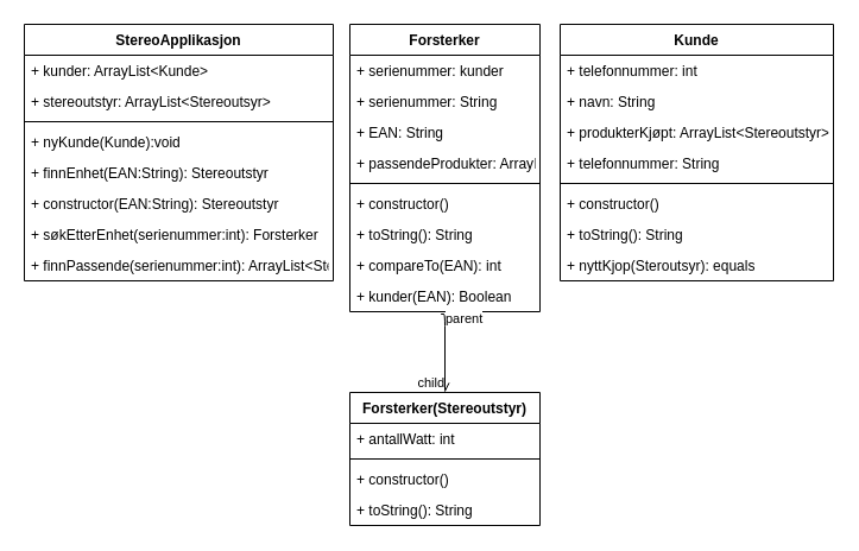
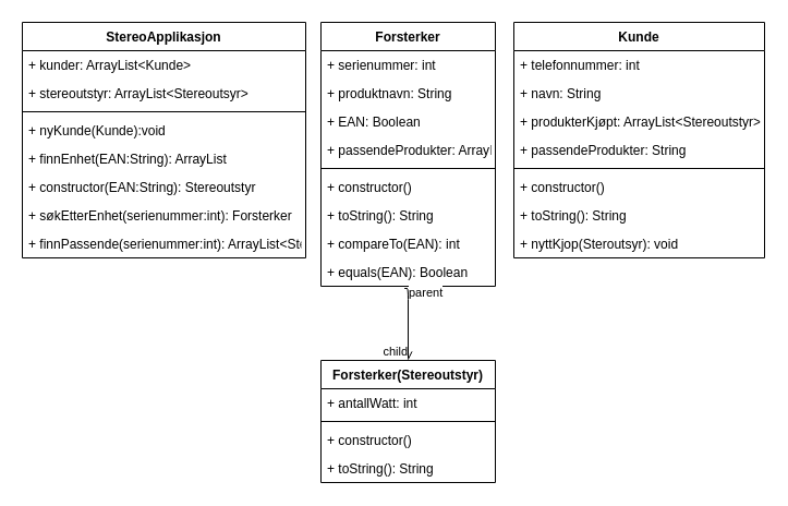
  <mxCell id="0" />
  <mxCell id="1" parent="0" />
  <mxCell id="2" value="Forsterker" style="swimlane;fontStyle=1;align=center;verticalAlign=top;childLayout=stackLayout;horizontal=1;startSize=26;horizontalStack=0;resizeParent=1;resizeParentMax=0;resizeLast=0;collapsible=1;marginBottom=0;" vertex="1" parent="1"><mxGeometry x="294" y="20" width="160" height="242" as="geometry" /></mxCell>
- <mxCell id="3" value="+ serienummer: kunder" style="text;strokeColor=none;fillColor=none;align=left;verticalAlign=top;spacingLeft=4;spacingRight=4;overflow=hidden;rotatable=0;points=[[0,0.5],[1,0.5]];portConstraint=eastwest;" vertex="1" parent="2"><mxGeometry y="26" width="160" height="26" as="geometry" /></mxCell>
- <mxCell id="4" value="+ serienummer: String" style="text;strokeColor=none;fillColor=none;align=left;verticalAlign=top;spacingLeft=4;spacingRight=4;overflow=hidden;rotatable=0;points=[[0,0.5],[1,0.5]];portConstraint=eastwest;" vertex="1" parent="2"><mxGeometry y="52" width="160" height="26" as="geometry" /></mxCell>
- <mxCell id="5" value="+ EAN: String" style="text;strokeColor=none;fillColor=none;align=left;verticalAlign=top;spacingLeft=4;spacingRight=4;overflow=hidden;rotatable=0;points=[[0,0.5],[1,0.5]];portConstraint=eastwest;" vertex="1" parent="2"><mxGeometry y="78" width="160" height="26" as="geometry" /></mxCell>
+ <mxCell id="3" value="+ serienummer: int" style="text;strokeColor=none;fillColor=none;align=left;verticalAlign=top;spacingLeft=4;spacingRight=4;overflow=hidden;rotatable=0;points=[[0,0.5],[1,0.5]];portConstraint=eastwest;" vertex="1" parent="2"><mxGeometry y="26" width="160" height="26" as="geometry" /></mxCell>
+ <mxCell id="4" value="+ produktnavn: String" style="text;strokeColor=none;fillColor=none;align=left;verticalAlign=top;spacingLeft=4;spacingRight=4;overflow=hidden;rotatable=0;points=[[0,0.5],[1,0.5]];portConstraint=eastwest;" vertex="1" parent="2"><mxGeometry y="52" width="160" height="26" as="geometry" /></mxCell>
+ <mxCell id="5" value="+ EAN: Boolean" style="text;strokeColor=none;fillColor=none;align=left;verticalAlign=top;spacingLeft=4;spacingRight=4;overflow=hidden;rotatable=0;points=[[0,0.5],[1,0.5]];portConstraint=eastwest;" vertex="1" parent="2"><mxGeometry y="78" width="160" height="26" as="geometry" /></mxCell>
  <mxCell id="6" value="+ passendeProdukter: ArrayList&lt;Stereoutstyr&gt;" style="text;strokeColor=none;fillColor=none;align=left;verticalAlign=top;spacingLeft=4;spacingRight=4;overflow=hidden;rotatable=0;points=[[0,0.5],[1,0.5]];portConstraint=eastwest;" vertex="1" parent="2"><mxGeometry y="104" width="160" height="26" as="geometry" /></mxCell>
  <mxCell id="7" value="" style="line;strokeWidth=1;fillColor=none;align=left;verticalAlign=middle;spacingTop=-1;spacingLeft=3;spacingRight=3;rotatable=0;labelPosition=right;points=[];portConstraint=eastwest;" vertex="1" parent="2"><mxGeometry y="130" width="160" height="8" as="geometry" /></mxCell>
  <mxCell id="8" value="+ constructor()" style="text;strokeColor=none;fillColor=none;align=left;verticalAlign=top;spacingLeft=4;spacingRight=4;overflow=hidden;rotatable=0;points=[[0,0.5],[1,0.5]];portConstraint=eastwest;" vertex="1" parent="2"><mxGeometry y="138" width="160" height="26" as="geometry" /></mxCell>
  <mxCell id="9" value="+ toString(): String" style="text;strokeColor=none;fillColor=none;align=left;verticalAlign=top;spacingLeft=4;spacingRight=4;overflow=hidden;rotatable=0;points=[[0,0.5],[1,0.5]];portConstraint=eastwest;" vertex="1" parent="2"><mxGeometry y="164" width="160" height="26" as="geometry" /></mxCell>
  <mxCell id="10" value="+ compareTo(EAN): int" style="text;strokeColor=none;fillColor=none;align=left;verticalAlign=top;spacingLeft=4;spacingRight=4;overflow=hidden;rotatable=0;points=[[0,0.5],[1,0.5]];portConstraint=eastwest;" vertex="1" parent="2"><mxGeometry y="190" width="160" height="26" as="geometry" /></mxCell>
- <mxCell id="11" value="+ kunder(EAN): Boolean" style="text;strokeColor=none;fillColor=none;align=left;verticalAlign=top;spacingLeft=4;spacingRight=4;overflow=hidden;rotatable=0;points=[[0,0.5],[1,0.5]];portConstraint=eastwest;" vertex="1" parent="2"><mxGeometry y="216" width="160" height="26" as="geometry" /></mxCell>
+ <mxCell id="11" value="+ equals(EAN): Boolean" style="text;strokeColor=none;fillColor=none;align=left;verticalAlign=top;spacingLeft=4;spacingRight=4;overflow=hidden;rotatable=0;points=[[0,0.5],[1,0.5]];portConstraint=eastwest;" vertex="1" parent="2"><mxGeometry y="216" width="160" height="26" as="geometry" /></mxCell>
  <mxCell id="12" value="Forsterker(Stereoutstyr)" style="swimlane;fontStyle=1;align=center;verticalAlign=top;childLayout=stackLayout;horizontal=1;startSize=26;horizontalStack=0;resizeParent=1;resizeParentMax=0;resizeLast=0;collapsible=1;marginBottom=0;" vertex="1" parent="1"><mxGeometry x="294" y="330" width="160" height="112" as="geometry" /></mxCell>
  <mxCell id="13" value="+ antallWatt: int" style="text;strokeColor=none;fillColor=none;align=left;verticalAlign=top;spacingLeft=4;spacingRight=4;overflow=hidden;rotatable=0;points=[[0,0.5],[1,0.5]];portConstraint=eastwest;" vertex="1" parent="12"><mxGeometry y="26" width="160" height="26" as="geometry" /></mxCell>
  <mxCell id="14" value="" style="line;strokeWidth=1;fillColor=none;align=left;verticalAlign=middle;spacingTop=-1;spacingLeft=3;spacingRight=3;rotatable=0;labelPosition=right;points=[];portConstraint=eastwest;" vertex="1" parent="12"><mxGeometry y="52" width="160" height="8" as="geometry" /></mxCell>
  <mxCell id="15" value="+ constructor()" style="text;strokeColor=none;fillColor=none;align=left;verticalAlign=top;spacingLeft=4;spacingRight=4;overflow=hidden;rotatable=0;points=[[0,0.5],[1,0.5]];portConstraint=eastwest;" vertex="1" parent="12"><mxGeometry y="60" width="160" height="26" as="geometry" /></mxCell>
  <mxCell id="16" value="+ toString(): String" style="text;strokeColor=none;fillColor=none;align=left;verticalAlign=top;spacingLeft=4;spacingRight=4;overflow=hidden;rotatable=0;points=[[0,0.5],[1,0.5]];portConstraint=eastwest;" vertex="1" parent="12"><mxGeometry y="86" width="160" height="26" as="geometry" /></mxCell>
  <mxCell id="17" value="" style="endArrow=open;html=1;edgeStyle=orthogonalEdgeStyle;exitX=0.494;exitY=1.077;exitDx=0;exitDy=0;exitPerimeter=0;" edge="1" parent="1" source="11" target="12"><mxGeometry relative="1" as="geometry"><mxPoint x="100" y="420" as="sourcePoint" /><mxPoint x="260" y="420" as="targetPoint" /><Array as="points"><mxPoint x="370" y="264" /><mxPoint x="370" y="264" /></Array></mxGeometry></mxCell>
  <mxCell id="18" value="parent" style="edgeLabel;resizable=0;html=1;align=left;verticalAlign=bottom;" connectable="0" vertex="1" parent="17"><mxGeometry x="-1" relative="1" as="geometry"><mxPoint y="12" as="offset" /></mxGeometry></mxCell>
  <mxCell id="19" value="child" style="edgeLabel;resizable=0;html=1;align=right;verticalAlign=bottom;" connectable="0" vertex="1" parent="17"><mxGeometry x="1" relative="1" as="geometry" /></mxCell>
  <mxCell id="20" value="Kunde" style="swimlane;fontStyle=1;align=center;verticalAlign=top;childLayout=stackLayout;horizontal=1;startSize=26;horizontalStack=0;resizeParent=1;resizeParentMax=0;resizeLast=0;collapsible=1;marginBottom=0;" vertex="1" parent="1"><mxGeometry x="471" y="20" width="230" height="216" as="geometry" /></mxCell>
  <mxCell id="21" value="+ telefonnummer: int" style="text;strokeColor=none;fillColor=none;align=left;verticalAlign=top;spacingLeft=4;spacingRight=4;overflow=hidden;rotatable=0;points=[[0,0.5],[1,0.5]];portConstraint=eastwest;" vertex="1" parent="20"><mxGeometry y="26" width="230" height="26" as="geometry" /></mxCell>
  <mxCell id="22" value="+ navn: String" style="text;strokeColor=none;fillColor=none;align=left;verticalAlign=top;spacingLeft=4;spacingRight=4;overflow=hidden;rotatable=0;points=[[0,0.5],[1,0.5]];portConstraint=eastwest;" vertex="1" parent="20"><mxGeometry y="52" width="230" height="26" as="geometry" /></mxCell>
  <mxCell id="23" value="+ produkterKjøpt: ArrayList&lt;Stereoutstyr&gt;" style="text;strokeColor=none;fillColor=none;align=left;verticalAlign=top;spacingLeft=4;spacingRight=4;overflow=hidden;rotatable=0;points=[[0,0.5],[1,0.5]];portConstraint=eastwest;" vertex="1" parent="20"><mxGeometry y="78" width="230" height="26" as="geometry" /></mxCell>
- <mxCell id="24" value="+ telefonnummer: String" style="text;strokeColor=none;fillColor=none;align=left;verticalAlign=top;spacingLeft=4;spacingRight=4;overflow=hidden;rotatable=0;points=[[0,0.5],[1,0.5]];portConstraint=eastwest;" vertex="1" parent="20"><mxGeometry y="104" width="230" height="26" as="geometry" /></mxCell>
+ <mxCell id="24" value="+ passendeProdukter: String" style="text;strokeColor=none;fillColor=none;align=left;verticalAlign=top;spacingLeft=4;spacingRight=4;overflow=hidden;rotatable=0;points=[[0,0.5],[1,0.5]];portConstraint=eastwest;" vertex="1" parent="20"><mxGeometry y="104" width="230" height="26" as="geometry" /></mxCell>
  <mxCell id="25" value="" style="line;strokeWidth=1;fillColor=none;align=left;verticalAlign=middle;spacingTop=-1;spacingLeft=3;spacingRight=3;rotatable=0;labelPosition=right;points=[];portConstraint=eastwest;" vertex="1" parent="20"><mxGeometry y="130" width="230" height="8" as="geometry" /></mxCell>
  <mxCell id="26" value="+ constructor()" style="text;strokeColor=none;fillColor=none;align=left;verticalAlign=top;spacingLeft=4;spacingRight=4;overflow=hidden;rotatable=0;points=[[0,0.5],[1,0.5]];portConstraint=eastwest;" vertex="1" parent="20"><mxGeometry y="138" width="230" height="26" as="geometry" /></mxCell>
  <mxCell id="27" value="+ toString(): String" style="text;strokeColor=none;fillColor=none;align=left;verticalAlign=top;spacingLeft=4;spacingRight=4;overflow=hidden;rotatable=0;points=[[0,0.5],[1,0.5]];portConstraint=eastwest;" vertex="1" parent="20"><mxGeometry y="164" width="230" height="26" as="geometry" /></mxCell>
- <mxCell id="28" value="+ nyttKjop(Steroutsyr): equals" style="text;strokeColor=none;fillColor=none;align=left;verticalAlign=top;spacingLeft=4;spacingRight=4;overflow=hidden;rotatable=0;points=[[0,0.5],[1,0.5]];portConstraint=eastwest;" vertex="1" parent="20"><mxGeometry y="190" width="230" height="26" as="geometry" /></mxCell>
+ <mxCell id="28" value="+ nyttKjop(Steroutsyr): void" style="text;strokeColor=none;fillColor=none;align=left;verticalAlign=top;spacingLeft=4;spacingRight=4;overflow=hidden;rotatable=0;points=[[0,0.5],[1,0.5]];portConstraint=eastwest;" vertex="1" parent="20"><mxGeometry y="190" width="230" height="26" as="geometry" /></mxCell>
  <mxCell id="29" value="StereoApplikasjon" style="swimlane;fontStyle=1;align=center;verticalAlign=top;childLayout=stackLayout;horizontal=1;startSize=26;horizontalStack=0;resizeParent=1;resizeParentMax=0;resizeLast=0;collapsible=1;marginBottom=0;" vertex="1" parent="1"><mxGeometry x="20" y="20" width="260" height="216" as="geometry" /></mxCell>
  <mxCell id="30" value="+ kunder: ArrayList&lt;Kunde&gt;" style="text;strokeColor=none;fillColor=none;align=left;verticalAlign=top;spacingLeft=4;spacingRight=4;overflow=hidden;rotatable=0;points=[[0,0.5],[1,0.5]];portConstraint=eastwest;" vertex="1" parent="29"><mxGeometry y="26" width="260" height="26" as="geometry" /></mxCell>
  <mxCell id="31" value="+ stereoutstyr: ArrayList&lt;Stereoutsyr&gt;" style="text;strokeColor=none;fillColor=none;align=left;verticalAlign=top;spacingLeft=4;spacingRight=4;overflow=hidden;rotatable=0;points=[[0,0.5],[1,0.5]];portConstraint=eastwest;" vertex="1" parent="29"><mxGeometry y="52" width="260" height="26" as="geometry" /></mxCell>
  <mxCell id="32" value="" style="line;strokeWidth=1;fillColor=none;align=left;verticalAlign=middle;spacingTop=-1;spacingLeft=3;spacingRight=3;rotatable=0;labelPosition=right;points=[];portConstraint=eastwest;" vertex="1" parent="29"><mxGeometry y="78" width="260" height="8" as="geometry" /></mxCell>
  <mxCell id="33" value="+ nyKunde(Kunde):void" style="text;strokeColor=none;fillColor=none;align=left;verticalAlign=top;spacingLeft=4;spacingRight=4;overflow=hidden;rotatable=0;points=[[0,0.5],[1,0.5]];portConstraint=eastwest;" vertex="1" parent="29"><mxGeometry y="86" width="260" height="26" as="geometry" /></mxCell>
- <mxCell id="34" value="+ finnEnhet(EAN:String): Stereoutstyr" style="text;strokeColor=none;fillColor=none;align=left;verticalAlign=top;spacingLeft=4;spacingRight=4;overflow=hidden;rotatable=0;points=[[0,0.5],[1,0.5]];portConstraint=eastwest;" vertex="1" parent="29"><mxGeometry y="112" width="260" height="26" as="geometry" /></mxCell>
+ <mxCell id="34" value="+ finnEnhet(EAN:String): ArrayList" style="text;strokeColor=none;fillColor=none;align=left;verticalAlign=top;spacingLeft=4;spacingRight=4;overflow=hidden;rotatable=0;points=[[0,0.5],[1,0.5]];portConstraint=eastwest;" vertex="1" parent="29"><mxGeometry y="112" width="260" height="26" as="geometry" /></mxCell>
  <mxCell id="35" value="+ constructor(EAN:String): Stereoutstyr" style="text;strokeColor=none;fillColor=none;align=left;verticalAlign=top;spacingLeft=4;spacingRight=4;overflow=hidden;rotatable=0;points=[[0,0.5],[1,0.5]];portConstraint=eastwest;" vertex="1" parent="29"><mxGeometry y="138" width="260" height="26" as="geometry" /></mxCell>
  <mxCell id="36" value="+ søkEtterEnhet(serienummer:int): Forsterker" style="text;strokeColor=none;fillColor=none;align=left;verticalAlign=top;spacingLeft=4;spacingRight=4;overflow=hidden;rotatable=0;points=[[0,0.5],[1,0.5]];portConstraint=eastwest;" vertex="1" parent="29"><mxGeometry y="164" width="260" height="26" as="geometry" /></mxCell>
  <mxCell id="37" value="+ finnPassende(serienummer:int): ArrayList&lt;Stereoutstyr&gt;" style="text;strokeColor=none;fillColor=none;align=left;verticalAlign=top;spacingLeft=4;spacingRight=4;overflow=hidden;rotatable=0;points=[[0,0.5],[1,0.5]];portConstraint=eastwest;" vertex="1" parent="29"><mxGeometry y="190" width="260" height="26" as="geometry" /></mxCell>
